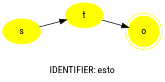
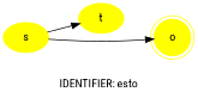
  digraph {
    fontname="Roboto Condensed"
    label="IDENTIFIER: esto"
    rankdir=LR
    node [color=yellow fontname="Roboto Condensed" style=filled]
    edge [fontname="Roboto Condensed"]
    n1 [label=s]
    n2 [label=t]
    n3 [label=o shape=doublecircle]
    n1 -> n2
-   n2 -> n3
+   n1 -> n3
  }
